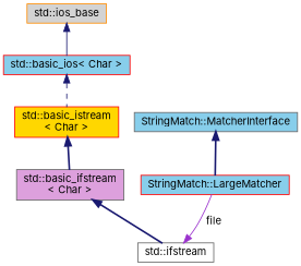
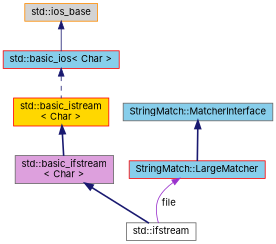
  digraph {
    fontname=Inter
    node [color=red fillcolor=skyblue fontname=Inter fontsize=12 shape=record style=filled]
    edge [color=midnightblue dir=back fontname=Inter fontsize=12 labelfontname=Helvetica labelfontsize=12 style=bold]
    n1 [fontcolor=black height=0.2 label="StringMatch::LargeMatcher" width=0.4]
    n2 [color=gray40 height=0.2 label="StringMatch::MatcherInterface" width=0.4]
    n3 [color=gray40 fillcolor=white height=0.2 label="std::ifstream" width=0.4]
    n4 [color=gray40 fillcolor=plum height=0.2 label="std::basic_ifstream\l\< Char \>" width=0.4]
    n5 [fillcolor=gold height=0.2 label="std::basic_istream\l\< Char \>" width=0.4]
    n6 [height=0.2 label="std::basic_ios\< Char \>" width=0.4]
    n7 [color=darkorange fillcolor=lightgrey height=0.2 label="std::ios_base" width=0.4]
    n2 -> n1
-   n3 -> n1 [color=darkorchid3 label=" file" style=solid]
+   n1 -> n3 [color=darkorchid3 label=" file" style=solid]
    n4 -> n3
    n5 -> n4
    n6 -> n5 [style=dashed]
    n7 -> n6 [style=solid]
  }
